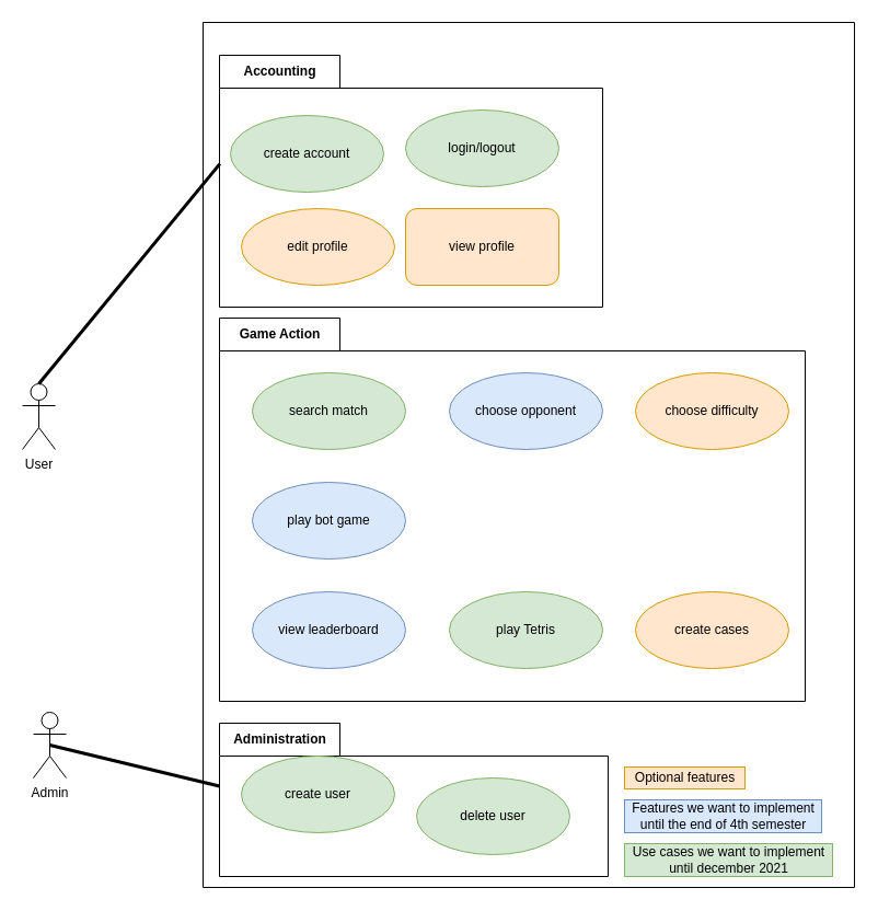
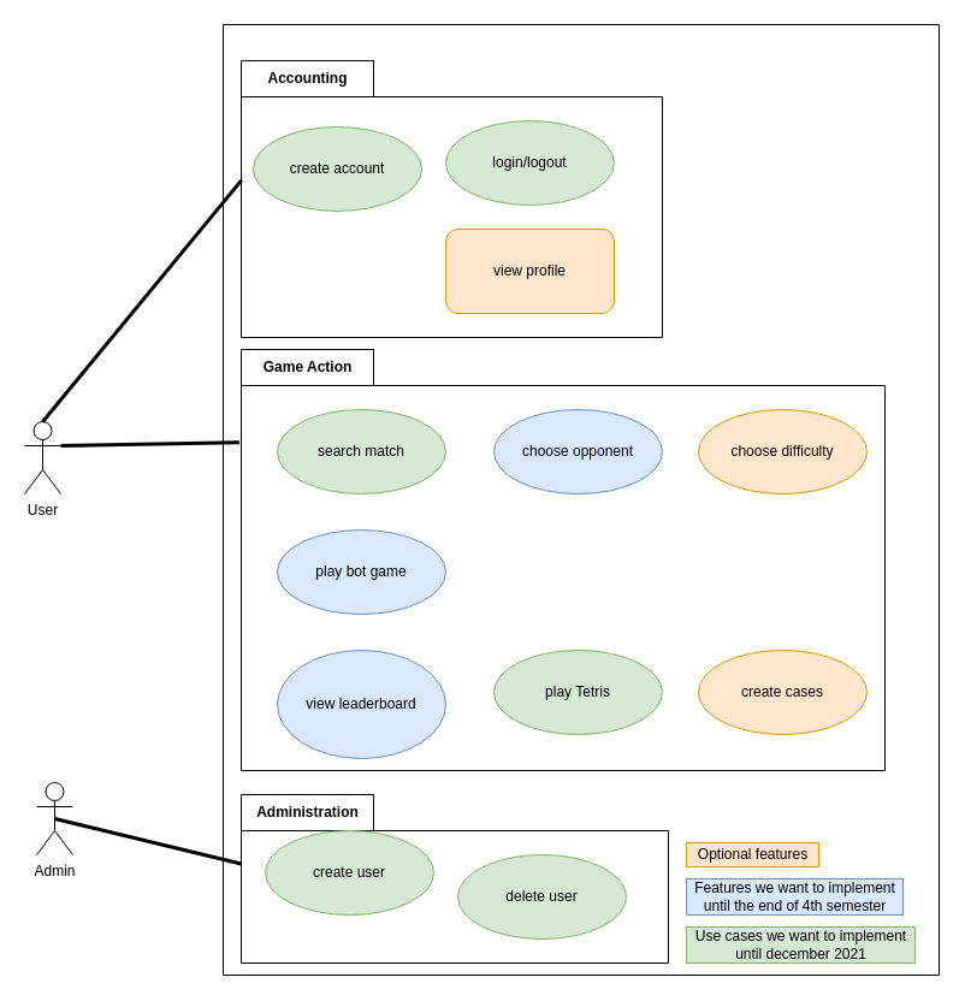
  <mxCell id="0" />
  <mxCell id="1" parent="0" />
  <mxCell id="2" value="" style="swimlane;startSize=0;" parent="1" vertex="1"><mxGeometry x="185" y="20" width="595" height="790" as="geometry" /></mxCell>
  <mxCell id="3" value="Administration" style="shape=folder;fontStyle=1;tabWidth=110;tabHeight=30;tabPosition=left;html=1;boundedLbl=1;labelInHeader=1;container=1;collapsible=0;recursiveResize=0;" parent="2" vertex="1"><mxGeometry x="15" y="640" width="355" height="140" as="geometry" /></mxCell>
  <mxCell id="4" value="create user" style="ellipse;whiteSpace=wrap;html=1;fillColor=#d5e8d4;strokeColor=#82b366;" parent="3" vertex="1"><mxGeometry x="20" y="30" width="140" height="70" as="geometry" /></mxCell>
  <mxCell id="5" value="delete user" style="ellipse;whiteSpace=wrap;html=1;fillColor=#d5e8d4;strokeColor=#82b366;" parent="3" vertex="1"><mxGeometry x="180" y="50" width="140" height="70" as="geometry" /></mxCell>
  <mxCell id="6" value="Accounting" style="shape=folder;fontStyle=1;tabWidth=110;tabHeight=30;tabPosition=left;html=1;boundedLbl=1;labelInHeader=1;container=1;collapsible=0;recursiveResize=0;" parent="2" vertex="1"><mxGeometry x="15" y="30" width="350" height="230" as="geometry" /></mxCell>
  <mxCell id="7" value="create account" style="ellipse;whiteSpace=wrap;html=1;fillColor=#d5e8d4;strokeColor=#82b366;" parent="6" vertex="1"><mxGeometry x="10" y="55" width="140" height="70" as="geometry" /></mxCell>
  <mxCell id="8" value="login/logout" style="ellipse;whiteSpace=wrap;html=1;fillColor=#d5e8d4;strokeColor=#82b366;" parent="6" vertex="1"><mxGeometry x="170" y="50" width="140" height="70" as="geometry" /></mxCell>
- <mxCell id="9" value="edit profile" style="ellipse;whiteSpace=wrap;html=1;fillColor=#ffe6cc;strokeColor=#d79b00;" parent="6" vertex="1"><mxGeometry x="20" y="140" width="140" height="70" as="geometry" /></mxCell>
  <mxCell id="10" value="view profile" style="whiteSpace=wrap;html=1;fillColor=#ffe6cc;strokeColor=#d79b00;rounded=1;" parent="6" vertex="1"><mxGeometry x="170" y="140" width="140" height="70" as="geometry" /></mxCell>
  <mxCell id="11" value="Game Action" style="shape=folder;fontStyle=1;tabWidth=110;tabHeight=30;tabPosition=left;html=1;boundedLbl=1;labelInHeader=1;container=1;collapsible=0;recursiveResize=0;" parent="2" vertex="1"><mxGeometry x="15" y="270" width="535" height="350" as="geometry" /></mxCell>
  <mxCell id="12" value="play bot game" style="ellipse;whiteSpace=wrap;html=1;fillColor=#dae8fc;strokeColor=#6c8ebf;" parent="11" vertex="1"><mxGeometry x="30" y="150" width="140" height="70" as="geometry" /></mxCell>
  <mxCell id="13" value="choose opponent" style="ellipse;whiteSpace=wrap;html=1;fillColor=#dae8fc;strokeColor=#6c8ebf;" parent="11" vertex="1"><mxGeometry x="210" y="50" width="140" height="70" as="geometry" /></mxCell>
  <mxCell id="14" value="search match" style="ellipse;whiteSpace=wrap;html=1;fillColor=#d5e8d4;strokeColor=#82b366;" parent="11" vertex="1"><mxGeometry x="30" y="50" width="140" height="70" as="geometry" /></mxCell>
- <mxCell id="15" value="view leaderboard" style="ellipse;whiteSpace=wrap;html=1;fillColor=#dae8fc;strokeColor=#6c8ebf;" parent="11" vertex="1"><mxGeometry x="30" y="250" width="140" height="70" as="geometry" /></mxCell>
+ <mxCell id="15" value="view leaderboard" style="ellipse;whiteSpace=wrap;html=1;fillColor=#dae8fc;strokeColor=#6c8ebf;" parent="11" vertex="1"><mxGeometry x="30" y="250" width="140" height="90" as="geometry" /></mxCell>
  <mxCell id="16" value="play Tetris" style="ellipse;whiteSpace=wrap;html=1;fillColor=#d5e8d4;strokeColor=#82b366;" parent="11" vertex="1"><mxGeometry x="210" y="250" width="140" height="70" as="geometry" /></mxCell>
  <mxCell id="17" value="choose difficulty" style="ellipse;whiteSpace=wrap;html=1;fillColor=#ffe6cc;strokeColor=#d79b00;" parent="11" vertex="1"><mxGeometry x="380" y="50" width="140" height="70" as="geometry" /></mxCell>
  <mxCell id="18" value="Use cases we want to implement&lt;br&gt;until december 2021" style="text;html=1;align=center;verticalAlign=middle;resizable=0;points=[];autosize=1;strokeColor=#82b366;fillColor=#d5e8d4;" parent="2" vertex="1"><mxGeometry x="385" y="750" width="190" height="30" as="geometry" /></mxCell>
  <mxCell id="19" value="Optional features" style="text;html=1;align=center;verticalAlign=middle;resizable=0;points=[];autosize=1;strokeColor=#d79b00;fillColor=#ffe6cc;" parent="2" vertex="1"><mxGeometry x="385" y="680" width="110" height="20" as="geometry" /></mxCell>
  <mxCell id="20" value="Features we want to implement &lt;br&gt;until the end of 4th semester" style="text;html=1;align=center;verticalAlign=middle;resizable=0;points=[];autosize=1;strokeColor=#6c8ebf;fillColor=#dae8fc;" parent="2" vertex="1"><mxGeometry x="385" y="710" width="180" height="30" as="geometry" /></mxCell>
  <mxCell id="21" value="create cases" style="ellipse;whiteSpace=wrap;html=1;fillColor=#ffe6cc;strokeColor=#d79b00;" parent="2" vertex="1"><mxGeometry x="395" y="520" width="140" height="70" as="geometry" /></mxCell>
  <mxCell id="22" value="User" style="shape=umlActor;verticalLabelPosition=bottom;verticalAlign=top;html=1;outlineConnect=0;" parent="1" vertex="1"><mxGeometry x="20" y="350" width="30" height="60" as="geometry" /></mxCell>
+ <mxCell id="23" value="" style="endArrow=none;startArrow=none;endFill=0;startFill=0;endSize=8;html=1;verticalAlign=bottom;labelBackgroundColor=none;strokeWidth=3;rounded=0;entryX=-0.003;entryY=0.221;entryDx=0;entryDy=0;entryPerimeter=0;exitX=1;exitY=0.333;exitDx=0;exitDy=0;exitPerimeter=0;" parent="1" source="22" target="11" edge="1"><mxGeometry width="160" relative="1" as="geometry"><mxPoint x="90" y="390" as="sourcePoint" /><mxPoint x="180" y="349.58" as="targetPoint" /></mxGeometry></mxCell>
  <mxCell id="24" value="" style="endArrow=none;startArrow=none;endFill=0;startFill=0;endSize=8;html=1;verticalAlign=bottom;labelBackgroundColor=none;strokeWidth=3;rounded=0;entryX=0.001;entryY=0.431;entryDx=0;entryDy=0;entryPerimeter=0;exitX=0.5;exitY=0;exitDx=0;exitDy=0;exitPerimeter=0;" parent="1" source="22" target="6" edge="1"><mxGeometry width="160" relative="1" as="geometry"><mxPoint x="50" y="300" as="sourcePoint" /><mxPoint x="210" y="300" as="targetPoint" /></mxGeometry></mxCell>
  <mxCell id="25" value="Admin" style="shape=umlActor;verticalLabelPosition=bottom;verticalAlign=top;html=1;" parent="1" vertex="1"><mxGeometry x="30" y="650" width="30" height="60" as="geometry" /></mxCell>
  <mxCell id="26" value="" style="endArrow=none;startArrow=none;endFill=0;startFill=0;endSize=8;html=1;verticalAlign=bottom;labelBackgroundColor=none;strokeWidth=3;rounded=0;entryX=0;entryY=0;entryDx=0;entryDy=57.5;entryPerimeter=0;exitX=0.5;exitY=0.5;exitDx=0;exitDy=0;exitPerimeter=0;" parent="1" source="25" target="3" edge="1"><mxGeometry width="160" relative="1" as="geometry"><mxPoint x="40" y="690" as="sourcePoint" /><mxPoint x="200" y="690" as="targetPoint" /></mxGeometry></mxCell>
